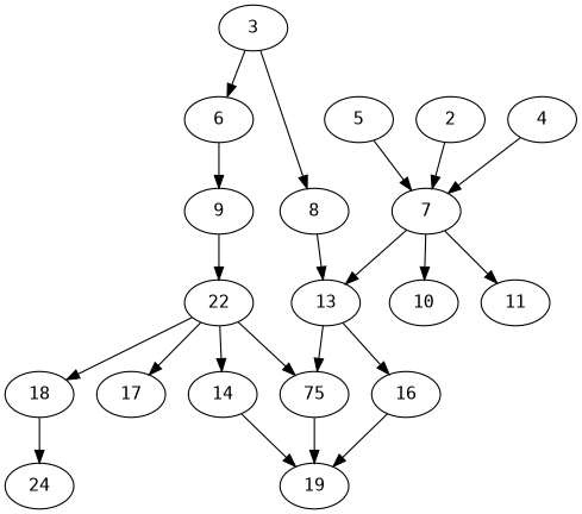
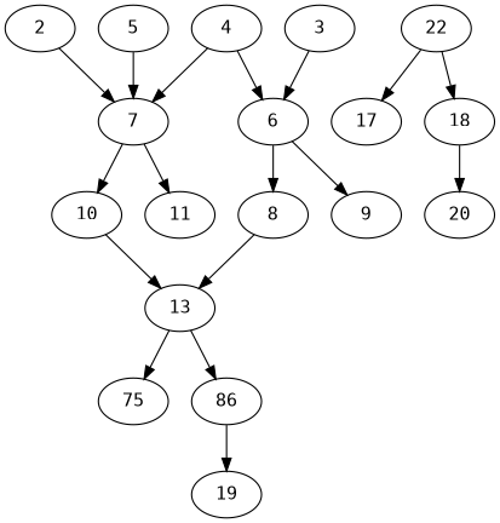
  digraph {
    fontname="DejaVu Sans Mono"
    node [alpha=0.03 compute_size=8589934592 fontname="DejaVu Sans Mono" result_size=70656]
    edge [fontname="DejaVu Sans Mono"]
    6 [alpha=0.14 ram=29337616 trans_size=733332]
    8 [alpha=0.17 compute_size=595916037188 ram=39578804 result_size=9216 trans_size=977609]
    9 [ram=36194416 trans_size=507606]
    13 [alpha=0.01 compute_size=857142318772 ram=2614981 result_size=1024 trans_size=682595]
    n5 [alpha=0.17 compute_size=12201699378 label=22 ram=47713948 result_size=13312 trans_size=254872]
    2 [alpha=0.04 compute_size=3875550027 ram=2925146 result_size=29696 trans_size=891920]
    7 [alpha=0.15 compute_size=3016763474 ram=42063660 result_size=29696 trans_size=637671]
    10 [compute_size=1388153656 ram=38287112 trans_size=857855]
    11 [compute_size=5526181473 ram=17524906 result_size=0 trans_size=549575]
    3 [alpha=0.09 ram=19884124 trans_size=74783]
    4 [alpha=0.15 compute_size=1089789862359 ram=9295529 result_size=54272 trans_size=137132]
    5 [alpha=0.02 compute_size=134217728000 ram=27030142 result_size=1024 trans_size=962744]
    n13 [alpha=0.19 compute_size=68719476736 label=75 ram=16563252 result_size=74752 trans_size=80647]
-   16 [alpha=0.10 compute_size=231928233984 ram=4434449 result_size=13312 trans_size=687841]
-   14 [alpha=0.17 compute_size=368293445632 ram=40790508 result_size=9216 trans_size=1006709]
+   16 [alpha=0.10 compute_size=231928233984 ram=4434449 result_size=13312 trans_size=687841 label=86]
    17 [alpha=0.07 compute_size=3760878084 ram=26792942 result_size=0 trans_size=115787]
    18 [alpha=0.05 compute_size=191835846246 ram=9865261 result_size=1024 trans_size=128395]
    19 [compute_size=368293445632 ram=13579219 result_size=0 trans_size=921912]
-   20 [alpha=0.13 compute_size=10913314963 ram=41899928 result_size=0 trans_size=366570 label=24]
-   3 -> 8
+   20 [alpha=0.13 compute_size=10913314963 ram=41899928 result_size=0 trans_size=366570]
+   6 -> 8
    6 -> 9
    8 -> 13
-   9 -> n5
    13 -> n13
    13 -> 16
-   n5 -> n13
-   n5 -> 14
    n5 -> 17
    n5 -> 18
    2 -> 7
    7 -> 10
    7 -> 11
-   7 -> 13
+   10 -> 13
    3 -> 6
+   4 -> 6
    4 -> 7
    5 -> 7
-   n13 -> 19
    16 -> 19
-   14 -> 19
    18 -> 20
  }
